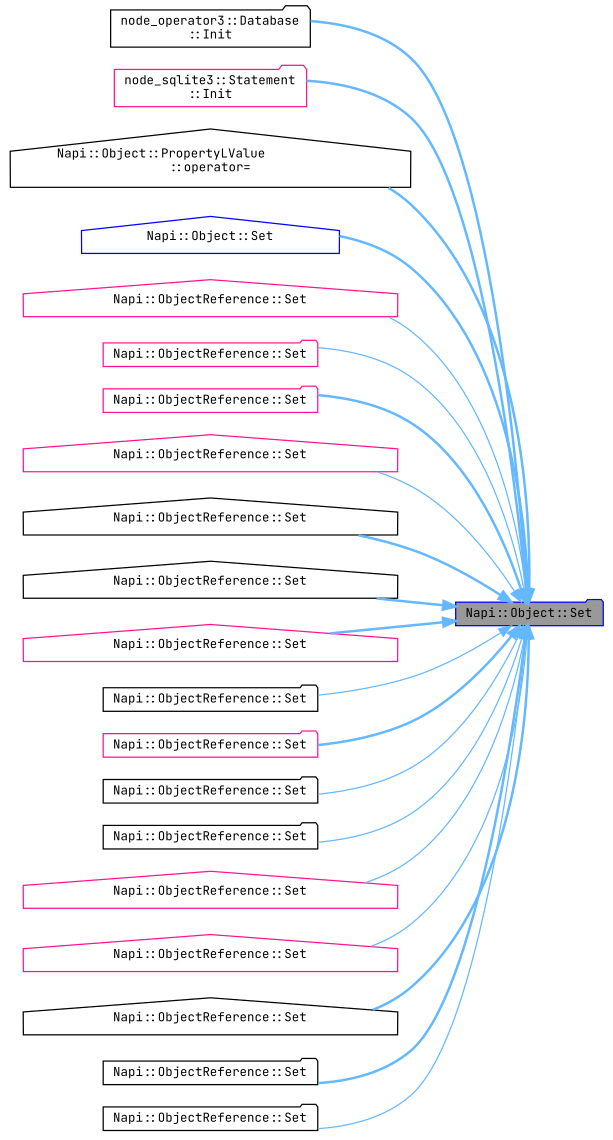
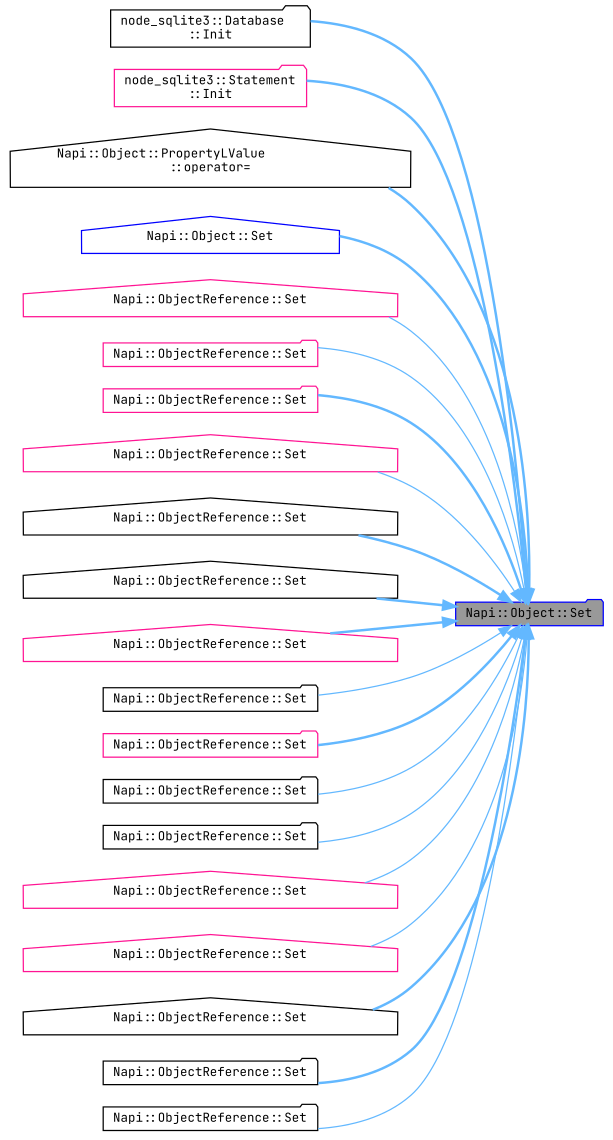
  digraph {
    fontname="JetBrains Mono"
    rankdir=RL
    node [color=black fillcolor=white fontname="JetBrains Mono" fontsize=10 shape=folder style=filled]
    edge [color=steelblue1 dir=back fontname="JetBrains Mono" fontsize=10 labelfontname=Helvetica labelfontsize=10 style=bold]
    n1 [color=blue fillcolor=grey60 fontcolor=black height=0.2 label="Napi::Object::Set" width=0.4]
-   n2 [height=0.2 label="node_operator3::Database\l::Init" width=0.4]
+   n2 [height=0.2 label="node_sqlite3::Database\l::Init" width=0.4]
    n3 [color=deeppink height=0.2 label="node_sqlite3::Statement\l::Init" width=0.4]
    n4 [height=0.2 label="Napi::Object::PropertyLValue\l::operator=" shape=house width=0.4]
    n5 [color=blue height=0.2 label="Napi::Object::Set" shape=house width=0.4]
    n6 [color=deeppink height=0.2 label="Napi::ObjectReference::Set" shape=house width=0.4]
    n7 [color=deeppink height=0.2 label="Napi::ObjectReference::Set" width=0.4]
    n8 [color=deeppink height=0.2 label="Napi::ObjectReference::Set" width=0.4]
    n9 [color=deeppink height=0.2 label="Napi::ObjectReference::Set" shape=house width=0.4]
    n10 [height=0.2 label="Napi::ObjectReference::Set" shape=house width=0.4]
    n11 [height=0.2 label="Napi::ObjectReference::Set" shape=house width=0.4]
    n12 [color=deeppink height=0.2 label="Napi::ObjectReference::Set" shape=house width=0.4]
    n13 [height=0.2 label="Napi::ObjectReference::Set" width=0.4]
    n14 [color=deeppink height=0.2 label="Napi::ObjectReference::Set" width=0.4]
    n15 [height=0.2 label="Napi::ObjectReference::Set" width=0.4]
    n16 [height=0.2 label="Napi::ObjectReference::Set" width=0.4]
    n17 [color=deeppink height=0.2 label="Napi::ObjectReference::Set" shape=house width=0.4]
    n18 [color=deeppink height=0.2 label="Napi::ObjectReference::Set" shape=house width=0.4]
    n19 [height=0.2 label="Napi::ObjectReference::Set" shape=house width=0.4]
    n20 [height=0.2 label="Napi::ObjectReference::Set" width=0.4]
    n21 [height=0.2 label="Napi::ObjectReference::Set" width=0.4]
    n1 -> n2
    n1 -> n3
    n1 -> n4
    n1 -> n5
    n1 -> n6 [style=solid]
    n1 -> n7 [style=solid]
    n1 -> n8
    n1 -> n9 [style=solid]
    n1 -> n10
    n1 -> n11
    n1 -> n12
    n1 -> n13 [style=solid]
    n1 -> n14
    n1 -> n15 [style=solid]
    n1 -> n16 [style=solid]
    n1 -> n17 [style=solid]
    n1 -> n18 [style=solid]
    n1 -> n19
    n1 -> n20
    n1 -> n21 [style=solid]
  }
